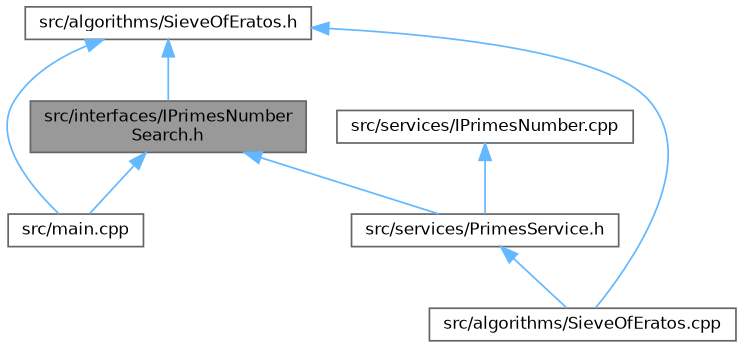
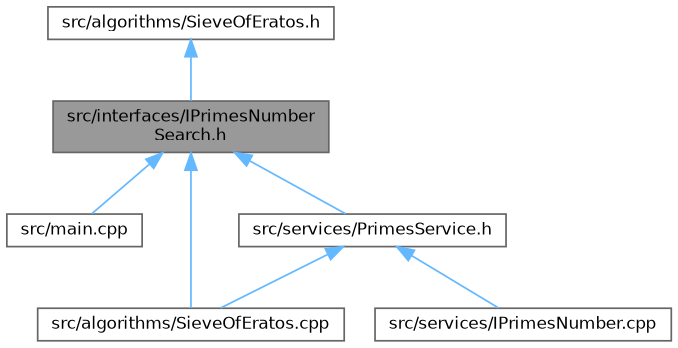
  digraph {
    node [color=grey40 fillcolor=white fontname=Helvetica fontsize=10 shape=box style=filled]
    edge [color=steelblue1 dir=back fontname=Helvetica fontsize=10 labelfontname=Helvetica labelfontsize=10 style=solid]
    n1 [color=gray40 fillcolor=grey60 fontcolor=black height=0.2 label="src/interfaces/IPrimesNumber\lSearch.h" width=0.4]
    n2 [height=0.2 label="src/main.cpp" width=0.4]
    n3 [height=0.2 label="src/services/PrimesService.h" width=0.4]
    n4 [height=0.2 label="src/algorithms/SieveOfEratos.h" width=0.4]
    n5 [height=0.2 label="src/algorithms/SieveOfEratos.cpp" width=0.4]
    n6 [height=0.2 label="src/services/IPrimesNumber.cpp" width=0.4]
    n1 -> n2
    n1 -> n3
    n3 -> n5
-   n6 -> n3
+   n3 -> n6
    n4 -> n1
-   n4 -> n2
-   n4 -> n5
+   n1 -> n5
  }
